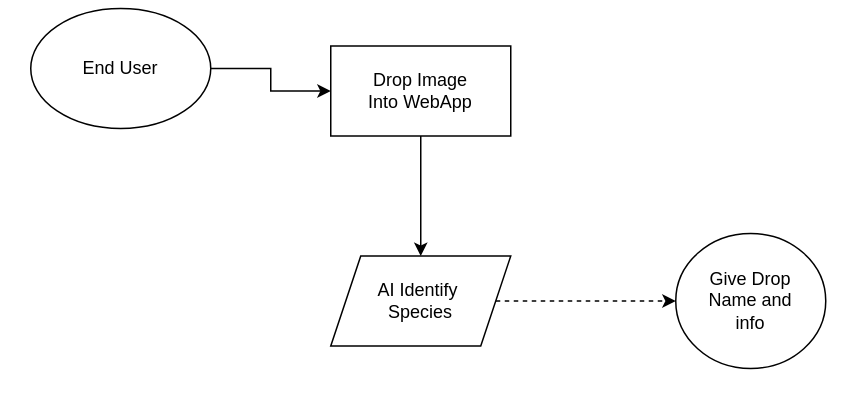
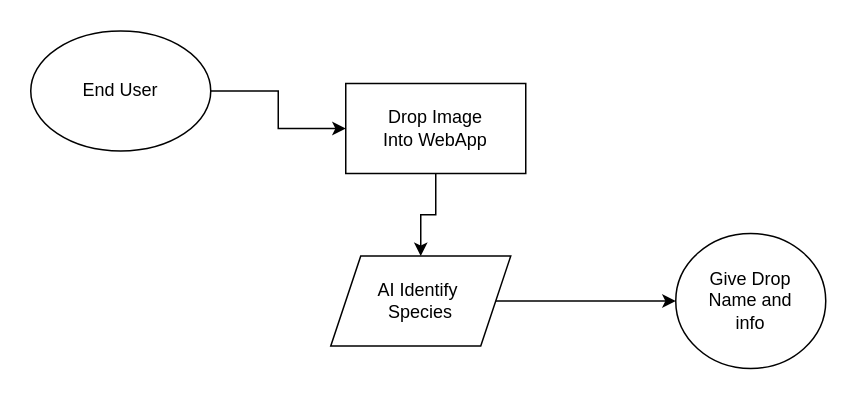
  <mxCell id="0" />
  <mxCell id="1" parent="0" />
  <mxCell id="2" value="" style="edgeStyle=orthogonalEdgeStyle;rounded=0;orthogonalLoop=1;jettySize=auto;html=1;" edge="1" parent="1" source="3" target="5"><mxGeometry relative="1" as="geometry" /></mxCell>
- <mxCell id="3" value="End User" style="ellipse;whiteSpace=wrap;html=1;" vertex="1" parent="1"><mxGeometry x="20" y="5" width="120" height="80" as="geometry" /></mxCell>
+ <mxCell id="3" value="End User" style="ellipse;whiteSpace=wrap;html=1;" vertex="1" parent="1"><mxGeometry x="20" y="20" width="120" height="80" as="geometry" /></mxCell>
  <mxCell id="4" value="" style="edgeStyle=orthogonalEdgeStyle;rounded=0;orthogonalLoop=1;jettySize=auto;html=1;" edge="1" parent="1" source="5" target="7"><mxGeometry relative="1" as="geometry" /></mxCell>
- <mxCell id="5" value="Drop Image&lt;div&gt;Into WebApp&lt;/div&gt;" style="whiteSpace=wrap;html=1;" vertex="1" parent="1"><mxGeometry x="220" y="30" width="120" height="60" as="geometry" /></mxCell>
- <mxCell id="6" value="" style="edgeStyle=orthogonalEdgeStyle;rounded=0;orthogonalLoop=1;jettySize=auto;html=1;dashed=1;" edge="1" parent="1" source="7" target="8"><mxGeometry relative="1" as="geometry" /></mxCell>
+ <mxCell id="5" value="Drop Image&lt;div&gt;Into WebApp&lt;/div&gt;" style="whiteSpace=wrap;html=1;" vertex="1" parent="1"><mxGeometry x="230" y="55" width="120" height="60" as="geometry" /></mxCell>
+ <mxCell id="6" value="" style="edgeStyle=orthogonalEdgeStyle;rounded=0;orthogonalLoop=1;jettySize=auto;html=1;" edge="1" parent="1" source="7" target="8"><mxGeometry relative="1" as="geometry" /></mxCell>
  <mxCell id="7" value="AI Identify&amp;nbsp;&lt;div&gt;Species&lt;/div&gt;" style="shape=parallelogram;perimeter=parallelogramPerimeter;whiteSpace=wrap;html=1;fixedSize=1;" vertex="1" parent="1"><mxGeometry x="220" y="170" width="120" height="60" as="geometry" /></mxCell>
  <mxCell id="8" value="Give Drop&lt;div&gt;Name and&lt;/div&gt;&lt;div&gt;info&lt;/div&gt;" style="ellipse;whiteSpace=wrap;html=1;" vertex="1" parent="1"><mxGeometry x="450" y="155" width="100" height="90" as="geometry" /></mxCell>
